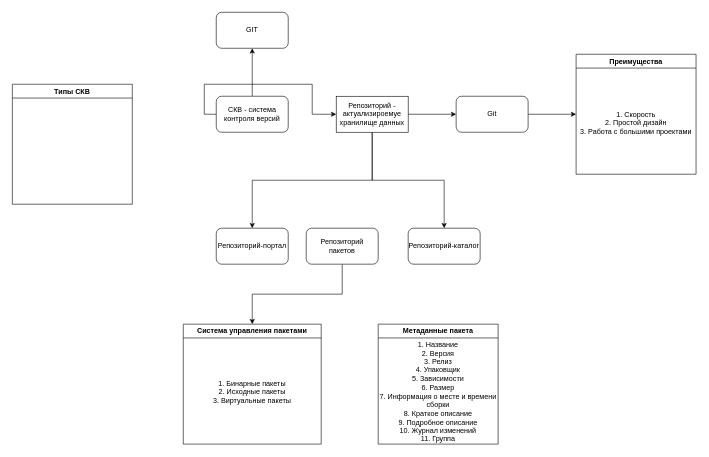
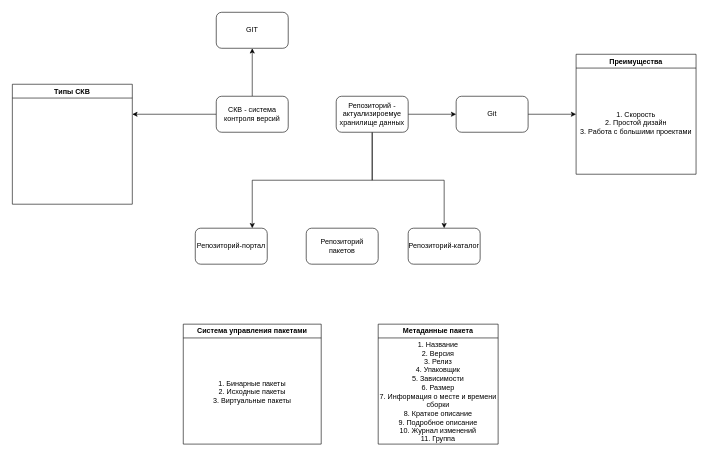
  <mxCell id="0" />
  <mxCell id="1" parent="0" />
  <mxCell id="2" value="" style="edgeStyle=orthogonalEdgeStyle;rounded=0;orthogonalLoop=1;jettySize=auto;html=1;" edge="1" parent="1" source="5" target="7"><mxGeometry relative="1" as="geometry" /></mxCell>
  <mxCell id="3" value="" style="edgeStyle=orthogonalEdgeStyle;rounded=0;orthogonalLoop=1;jettySize=auto;html=1;" edge="1" parent="1" source="5" target="10"><mxGeometry relative="1" as="geometry"><Array as="points"><mxPoint x="620" y="300" /><mxPoint x="420" y="300" /></Array></mxGeometry></mxCell>
  <mxCell id="4" value="" style="edgeStyle=orthogonalEdgeStyle;rounded=0;orthogonalLoop=1;jettySize=auto;html=1;" edge="1" parent="1" source="5" target="11"><mxGeometry relative="1" as="geometry" /></mxCell>
- <mxCell id="5" value="Репозиторий - актуализироемуе хранилище данных" style="whiteSpace=wrap;html=1;rounded=0;" vertex="1" parent="1"><mxGeometry x="560" y="160" width="120" height="60" as="geometry" /></mxCell>
+ <mxCell id="5" value="Репозиторий - актуализироемуе хранилище данных" style="rounded=1;whiteSpace=wrap;html=1;" vertex="1" parent="1"><mxGeometry x="560" y="160" width="120" height="60" as="geometry" /></mxCell>
  <mxCell id="6" style="edgeStyle=orthogonalEdgeStyle;rounded=0;orthogonalLoop=1;jettySize=auto;html=1;entryX=0;entryY=0.5;entryDx=0;entryDy=0;" edge="1" parent="1" source="7" target="8"><mxGeometry relative="1" as="geometry" /></mxCell>
  <mxCell id="7" value="Git" style="rounded=1;whiteSpace=wrap;html=1;" vertex="1" parent="1"><mxGeometry x="760" y="160" width="120" height="60" as="geometry" /></mxCell>
  <mxCell id="8" value="Преимущества" style="swimlane;whiteSpace=wrap;html=1;" vertex="1" parent="1"><mxGeometry x="960" y="90" width="200" height="200" as="geometry" /></mxCell>
  <mxCell id="9" value="1. Скорость&lt;div&gt;2. Простой дизайн&lt;/div&gt;&lt;div&gt;3. Работа с большими проектами&lt;/div&gt;" style="text;html=1;align=center;verticalAlign=middle;whiteSpace=wrap;rounded=0;" vertex="1" parent="8"><mxGeometry y="30" width="200" height="170" as="geometry" /></mxCell>
- <mxCell id="10" value="Репозиторий-портал" style="rounded=1;whiteSpace=wrap;html=1;" vertex="1" parent="1"><mxGeometry x="360" y="380" width="120" height="60" as="geometry" /></mxCell>
+ <mxCell id="10" value="Репозиторий-портал" style="rounded=1;whiteSpace=wrap;html=1;" vertex="1" parent="1"><mxGeometry x="325" y="380" width="120" height="60" as="geometry" /></mxCell>
  <mxCell id="11" value="Репозиторий-каталог" style="rounded=1;whiteSpace=wrap;html=1;" vertex="1" parent="1"><mxGeometry x="680" y="380" width="120" height="60" as="geometry" /></mxCell>
- <mxCell id="12" style="edgeStyle=orthogonalEdgeStyle;rounded=0;orthogonalLoop=1;jettySize=auto;html=1;exitX=0.5;exitY=1;exitDx=0;exitDy=0;entryX=0.5;entryY=0;entryDx=0;entryDy=0;" edge="1" parent="1" source="13" target="14"><mxGeometry relative="1" as="geometry" /></mxCell>
  <mxCell id="13" value="Репозиторий пакетов" style="rounded=1;whiteSpace=wrap;html=1;" vertex="1" parent="1"><mxGeometry x="510" y="380" width="120" height="60" as="geometry" /></mxCell>
  <mxCell id="14" value="Система управления пакетами" style="swimlane;whiteSpace=wrap;html=1;" vertex="1" parent="1"><mxGeometry x="305" y="540" width="230" height="200" as="geometry" /></mxCell>
  <mxCell id="15" value="1. Бинарные пакеты&lt;div&gt;2. Исходные пакеты&lt;/div&gt;&lt;div&gt;3. Виртуальные пакеты&lt;/div&gt;" style="text;html=1;align=center;verticalAlign=middle;whiteSpace=wrap;rounded=0;" vertex="1" parent="14"><mxGeometry x="5" y="25" width="220" height="175" as="geometry" /></mxCell>
  <mxCell id="16" value="Метаданные пакета" style="swimlane;whiteSpace=wrap;html=1;" vertex="1" parent="1"><mxGeometry x="630" y="540" width="200" height="200" as="geometry" /></mxCell>
  <mxCell id="17" value="1. Название&lt;div&gt;2. Версия&lt;/div&gt;&lt;div&gt;3. Релиз&lt;/div&gt;&lt;div&gt;4. Упаковщик&lt;/div&gt;&lt;div&gt;5. Зависимости&lt;/div&gt;&lt;div&gt;6. Размер&lt;/div&gt;&lt;div&gt;7. Информация о месте и времени сборки&lt;/div&gt;&lt;div&gt;8. Краткое описание&lt;/div&gt;&lt;div&gt;9. Подробное описание&lt;/div&gt;&lt;div&gt;10. Журнал изменений&lt;/div&gt;&lt;div&gt;11. Группа&lt;/div&gt;" style="text;html=1;align=center;verticalAlign=middle;whiteSpace=wrap;rounded=0;" vertex="1" parent="16"><mxGeometry y="25" width="200" height="175" as="geometry" /></mxCell>
- <mxCell id="18" style="edgeStyle=orthogonalEdgeStyle;rounded=0;orthogonalLoop=1;jettySize=auto;html=1;exitX=0;exitY=0.5;exitDx=0;exitDy=0;" edge="1" parent="1" source="20" target="5"><mxGeometry relative="1" as="geometry" /></mxCell>
+ <mxCell id="18" style="edgeStyle=orthogonalEdgeStyle;rounded=0;orthogonalLoop=1;jettySize=auto;html=1;exitX=0;exitY=0.5;exitDx=0;exitDy=0;entryX=1;entryY=0.25;entryDx=0;entryDy=0;" edge="1" parent="1" source="20" target="21"><mxGeometry relative="1" as="geometry" /></mxCell>
  <mxCell id="19" value="" style="edgeStyle=orthogonalEdgeStyle;rounded=0;orthogonalLoop=1;jettySize=auto;html=1;" edge="1" parent="1" source="20" target="22"><mxGeometry relative="1" as="geometry" /></mxCell>
  <mxCell id="20" value="СКВ - система контроля версий" style="rounded=1;whiteSpace=wrap;html=1;" vertex="1" parent="1"><mxGeometry x="360" y="160" width="120" height="60" as="geometry" /></mxCell>
  <mxCell id="21" value="Типы СКВ" style="swimlane;whiteSpace=wrap;html=1;" vertex="1" parent="1"><mxGeometry x="20" y="140" width="200" height="200" as="geometry" /></mxCell>
  <mxCell id="22" value="GIT" style="rounded=1;whiteSpace=wrap;html=1;" vertex="1" parent="1"><mxGeometry x="360" y="20" width="120" height="60" as="geometry" /></mxCell>
